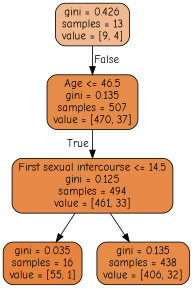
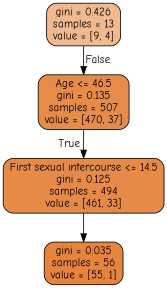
  digraph {
    fontname="Comic Neue"
    node [color=black fillcolor="#e58139eb" fontname="Comic Neue" shape=box style="filled, rounded"]
    edge [fontname="Comic Neue"]
    n1 [label="Age <= 46.5\ngini = 0.135\nsamples = 507\nvalue = [470, 37]"]
    n2 [fillcolor="#e58139ed" label="First sexual intercourse <= 14.5\ngini = 0.125\nsamples = 494\nvalue = [461, 33]"]
-   n3 [fillcolor="#e58139fa" label="gini = 0.035\nsamples = 16\nvalue = [55, 1]"]
-   n4 [label="gini = 0.135\nsamples = 438\nvalue = [406, 32]"]
+   n3 [fillcolor="#e58139fa" label="gini = 0.035\nsamples = 56\nvalue = [55, 1]"]
    n5 [fillcolor="#e581398e" label="gini = 0.426\nsamples = 13\nvalue = [9, 4]"]
    n1 -> n2 [headlabel=True labelangle=45 labeldistance=2.5]
    n2 -> n3
-   n2 -> n4
    n5 -> n1 [headlabel=False labelangle=-45 labeldistance=2.5]
  }
